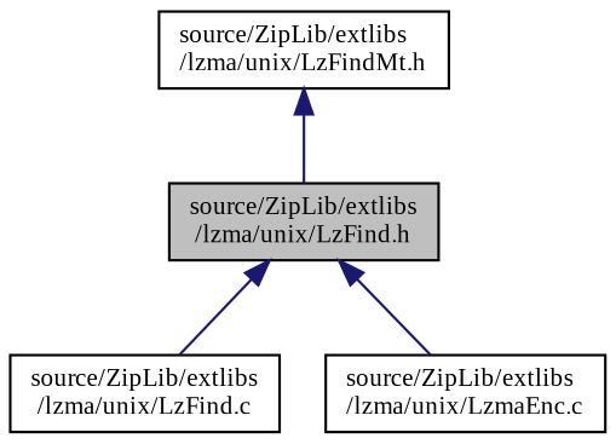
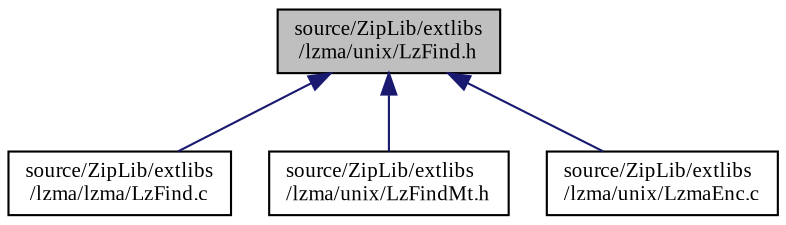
  digraph {
    fontname="Liberation Serif"
    node [color=black fillcolor=white fontname="Liberation Serif" fontsize=10 shape=record style=filled]
    edge [color=midnightblue dir=back fontname="Liberation Serif" fontsize=10 labelfontname=Helvetica labelfontsize=10 style=solid]
    n1 [fillcolor=grey75 fontcolor=black height=0.2 label="source/ZipLib/extlibs\l/lzma/unix/LzFind.h" width=0.4]
-   n2 [height=0.2 label="source/ZipLib/extlibs\l/lzma/unix/LzFind.c" width=0.4]
+   n2 [height=0.2 label="source/ZipLib/extlibs\l/lzma/lzma/LzFind.c" width=0.4]
    n3 [height=0.2 label="source/ZipLib/extlibs\l/lzma/unix/LzFindMt.h" width=0.4]
    n4 [height=0.2 label="source/ZipLib/extlibs\l/lzma/unix/LzmaEnc.c" width=0.4]
    n1 -> n2
-   n3 -> n1
+   n1 -> n3
    n1 -> n4
  }
